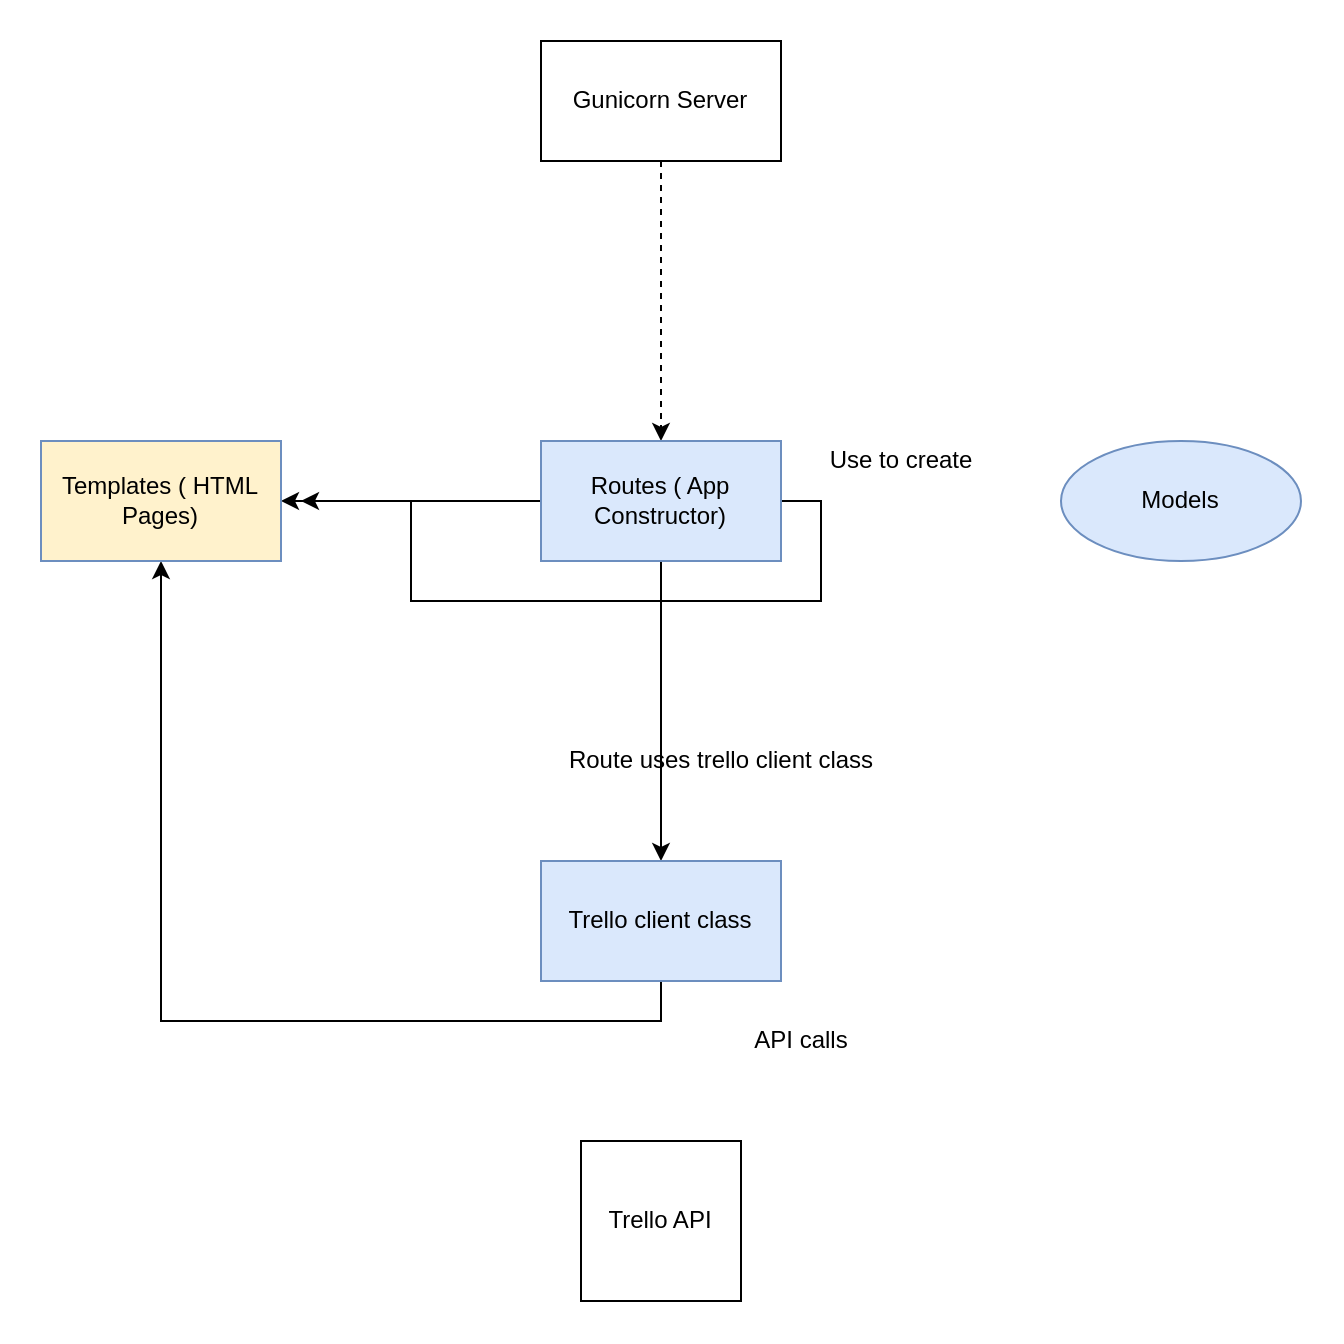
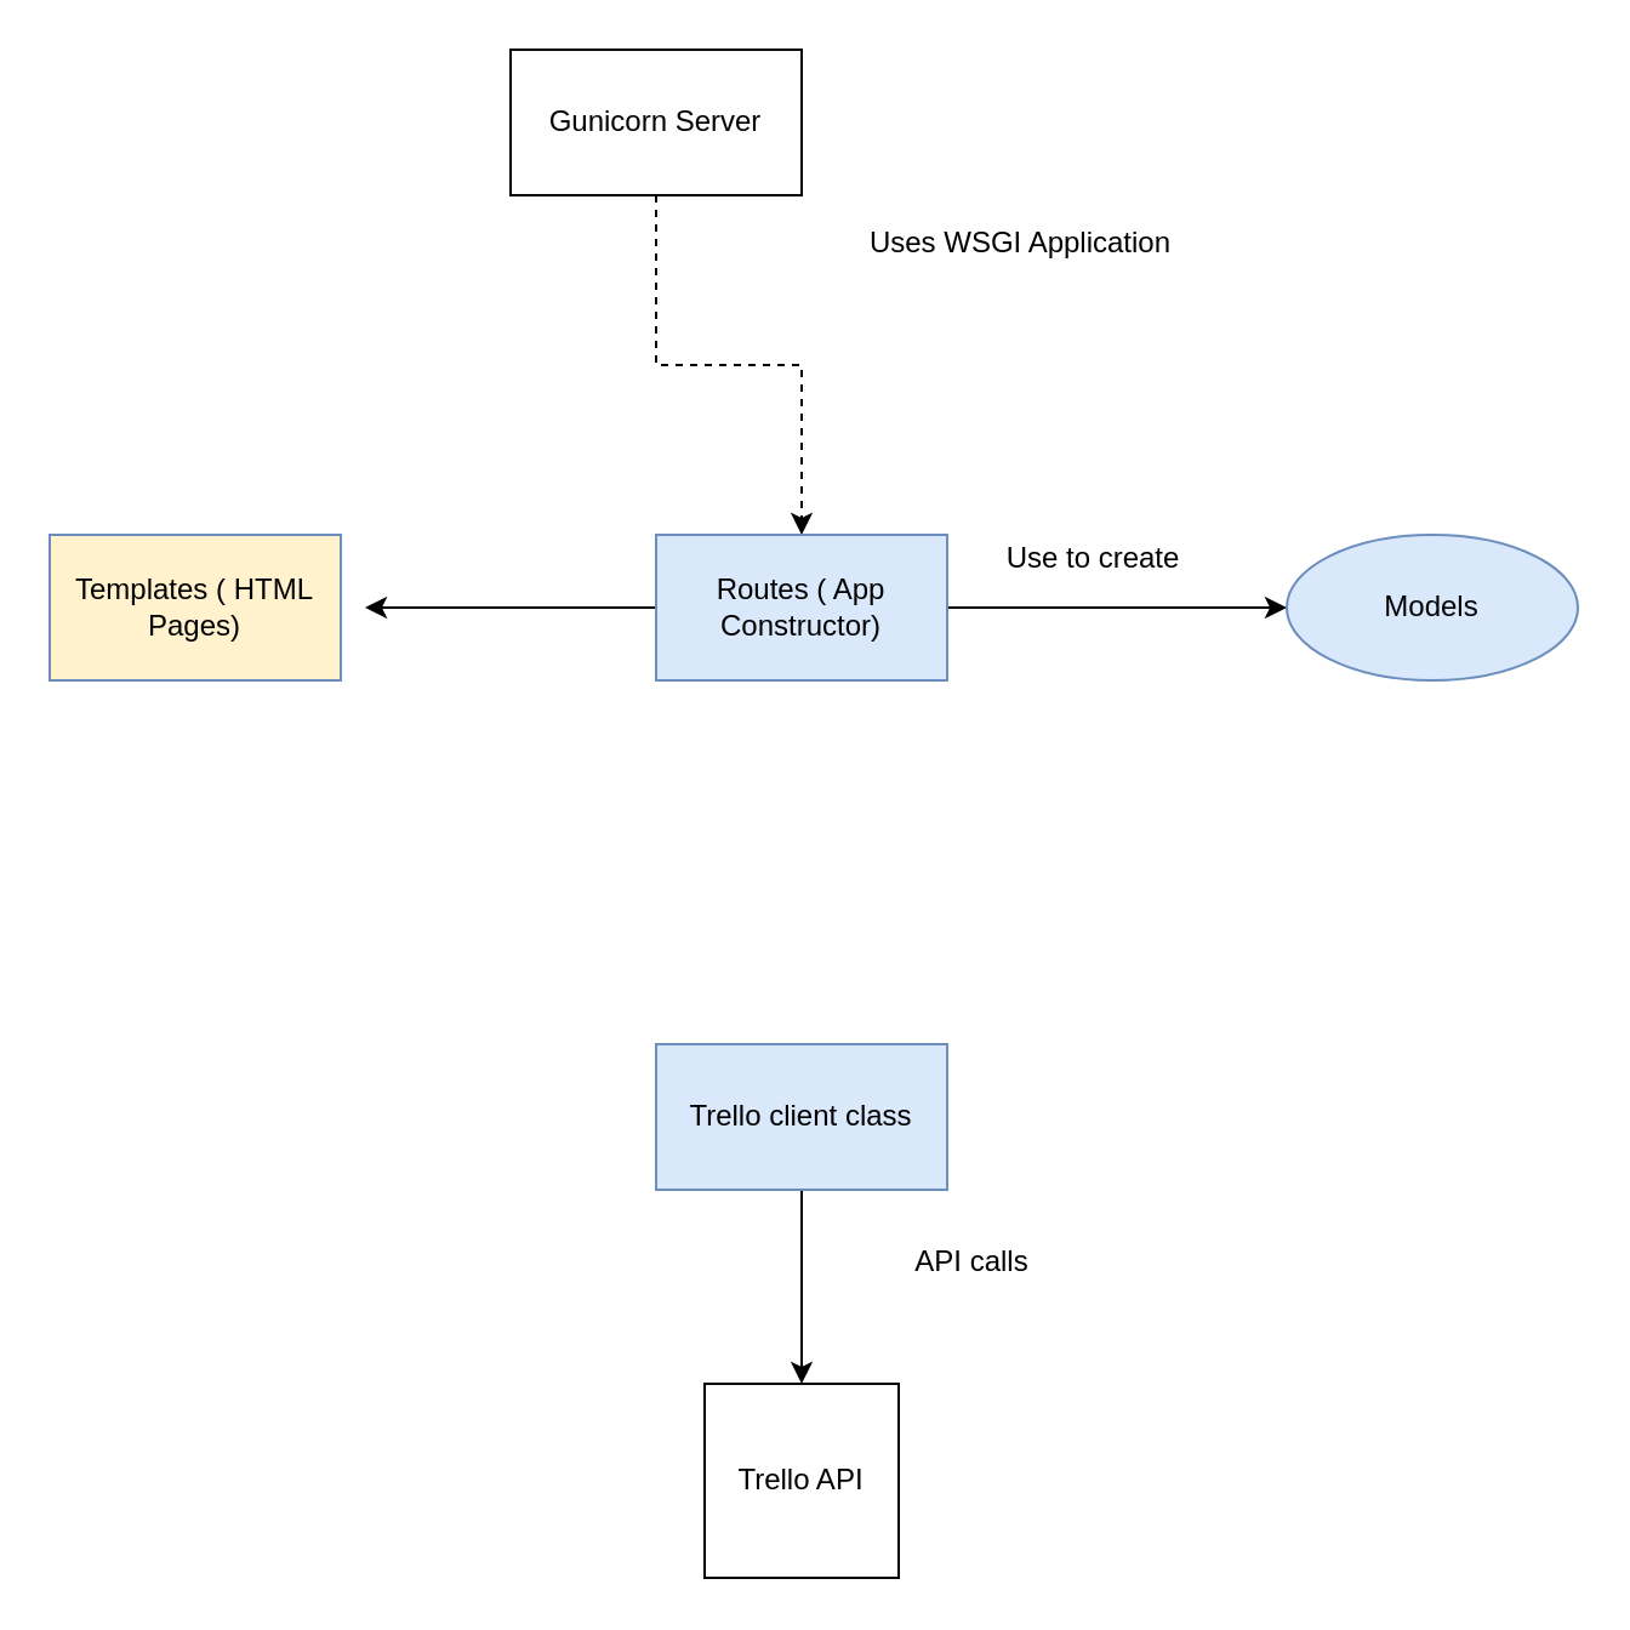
  <mxCell id="0" />
  <mxCell id="1" parent="0" />
  <mxCell id="2" value="Trello API" style="whiteSpace=wrap;html=1;aspect=fixed;" parent="1" vertex="1"><mxGeometry x="290" y="570" width="80" height="80" as="geometry" /></mxCell>
  <mxCell id="3" value="API calls" style="text;html=1;align=center;verticalAlign=middle;resizable=0;points=[];autosize=1;strokeColor=none;" parent="1" vertex="1"><mxGeometry x="370" y="510" width="60" height="20" as="geometry" /></mxCell>
  <mxCell id="4" style="edgeStyle=orthogonalEdgeStyle;rounded=0;orthogonalLoop=1;jettySize=auto;html=1;exitX=0.5;exitY=1;exitDx=0;exitDy=0;entryX=0.5;entryY=0;entryDx=0;entryDy=0;dashed=1;" edge="1" parent="1" source="5" target="10"><mxGeometry relative="1" as="geometry" /></mxCell>
- <mxCell id="5" value="Gunicorn Server" style="rounded=0;whiteSpace=wrap;html=1;" parent="1" vertex="1"><mxGeometry x="270" y="20" width="120" height="60" as="geometry" /></mxCell>
+ <mxCell id="5" value="Gunicorn Server" style="rounded=0;whiteSpace=wrap;html=1;" parent="1" vertex="1"><mxGeometry x="210" y="20" width="120" height="60" as="geometry" /></mxCell>
+ <mxCell id="6" value="Uses WSGI Application" style="text;html=1;align=center;verticalAlign=middle;resizable=0;points=[];autosize=1;strokeColor=none;" parent="1" vertex="1"><mxGeometry x="350" y="90" width="140" height="20" as="geometry" /></mxCell>
  <mxCell id="7" style="edgeStyle=orthogonalEdgeStyle;rounded=0;orthogonalLoop=1;jettySize=auto;html=1;" edge="1" parent="1" source="10"><mxGeometry relative="1" as="geometry"><mxPoint x="150" y="250" as="targetPoint" /></mxGeometry></mxCell>
- <mxCell id="8" style="edgeStyle=orthogonalEdgeStyle;rounded=0;orthogonalLoop=1;jettySize=auto;html=1;exitX=0.5;exitY=1;exitDx=0;exitDy=0;entryX=0.5;entryY=0;entryDx=0;entryDy=0;" edge="1" parent="1" source="10" target="12"><mxGeometry relative="1" as="geometry"><mxPoint x="333.04" y="317" as="targetPoint" /></mxGeometry></mxCell>
- <mxCell id="9" style="edgeStyle=orthogonalEdgeStyle;rounded=0;orthogonalLoop=1;jettySize=auto;html=1;exitX=1;exitY=0.5;exitDx=0;exitDy=0;" edge="1" parent="1" source="10" target="13"><mxGeometry relative="1" as="geometry" /></mxCell>
+ <mxCell id="9" style="edgeStyle=orthogonalEdgeStyle;rounded=0;orthogonalLoop=1;jettySize=auto;html=1;exitX=1;exitY=0.5;exitDx=0;exitDy=0;entryX=0;entryY=0.5;entryDx=0;entryDy=0;" edge="1" parent="1" source="10" target="14"><mxGeometry relative="1" as="geometry" /></mxCell>
  <mxCell id="10" value="Routes ( App Constructor)" style="rounded=0;whiteSpace=wrap;html=1;fillColor=#dae8fc;strokeColor=#6c8ebf;" vertex="1" parent="1"><mxGeometry x="270" y="220" width="120" height="60" as="geometry" /></mxCell>
- <mxCell id="11" style="edgeStyle=orthogonalEdgeStyle;rounded=0;orthogonalLoop=1;jettySize=auto;html=1;exitX=0.5;exitY=1;exitDx=0;exitDy=0;" edge="1" parent="1" source="12" target="13"><mxGeometry relative="1" as="geometry" /></mxCell>
+ <mxCell id="11" style="edgeStyle=orthogonalEdgeStyle;rounded=0;orthogonalLoop=1;jettySize=auto;html=1;exitX=0.5;exitY=1;exitDx=0;exitDy=0;" edge="1" parent="1" source="12" target="2"><mxGeometry relative="1" as="geometry" /></mxCell>
  <mxCell id="12" value="Trello client class" style="rounded=0;whiteSpace=wrap;html=1;fillColor=#dae8fc;strokeColor=#6c8ebf;" vertex="1" parent="1"><mxGeometry x="270" y="430" width="120" height="60" as="geometry" /></mxCell>
  <mxCell id="13" value="Templates ( HTML Pages)" style="rounded=0;whiteSpace=wrap;html=1;fillColor=#fff2cc;strokeColor=#6c8ebf;" vertex="1" parent="1"><mxGeometry x="20" y="220" width="120" height="60" as="geometry" /></mxCell>
  <mxCell id="14" value="Models" style="ellipse;whiteSpace=wrap;html=1;fillColor=#dae8fc;strokeColor=#6c8ebf;" vertex="1" parent="1"><mxGeometry x="530" y="220" width="120" height="60" as="geometry" /></mxCell>
  <mxCell id="15" value="Use to create" style="text;html=1;align=center;verticalAlign=middle;resizable=0;points=[];autosize=1;strokeColor=none;" vertex="1" parent="1"><mxGeometry x="405" y="220" width="90" height="20" as="geometry" /></mxCell>
- <mxCell id="16" value="Route uses trello client class" style="text;html=1;align=center;verticalAlign=middle;resizable=0;points=[];autosize=1;strokeColor=none;" vertex="1" parent="1"><mxGeometry x="275" y="370" width="170" height="20" as="geometry" /></mxCell>
